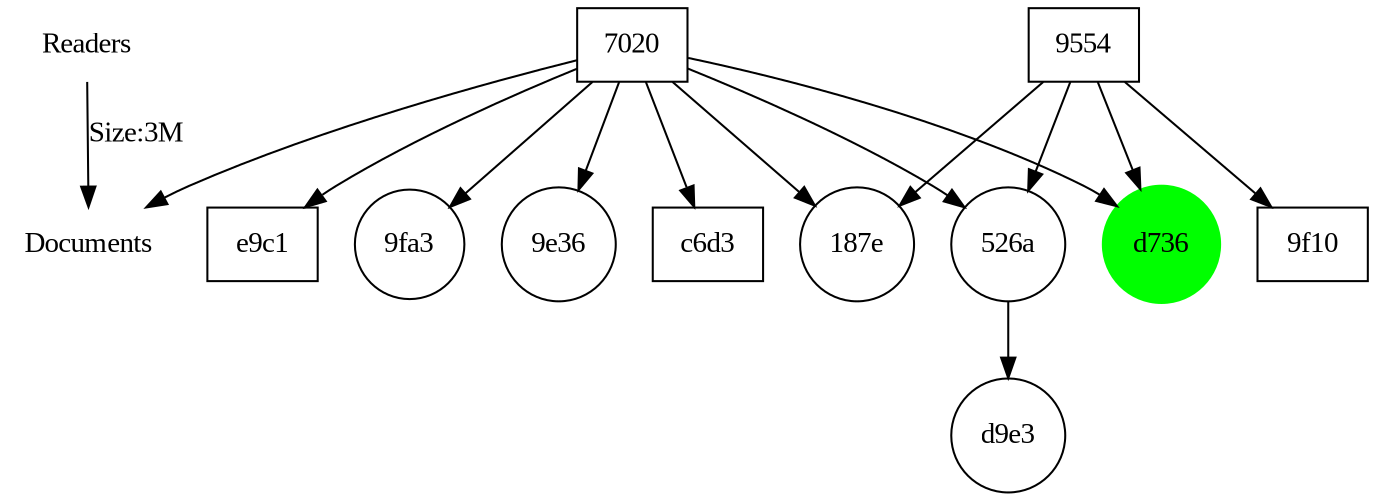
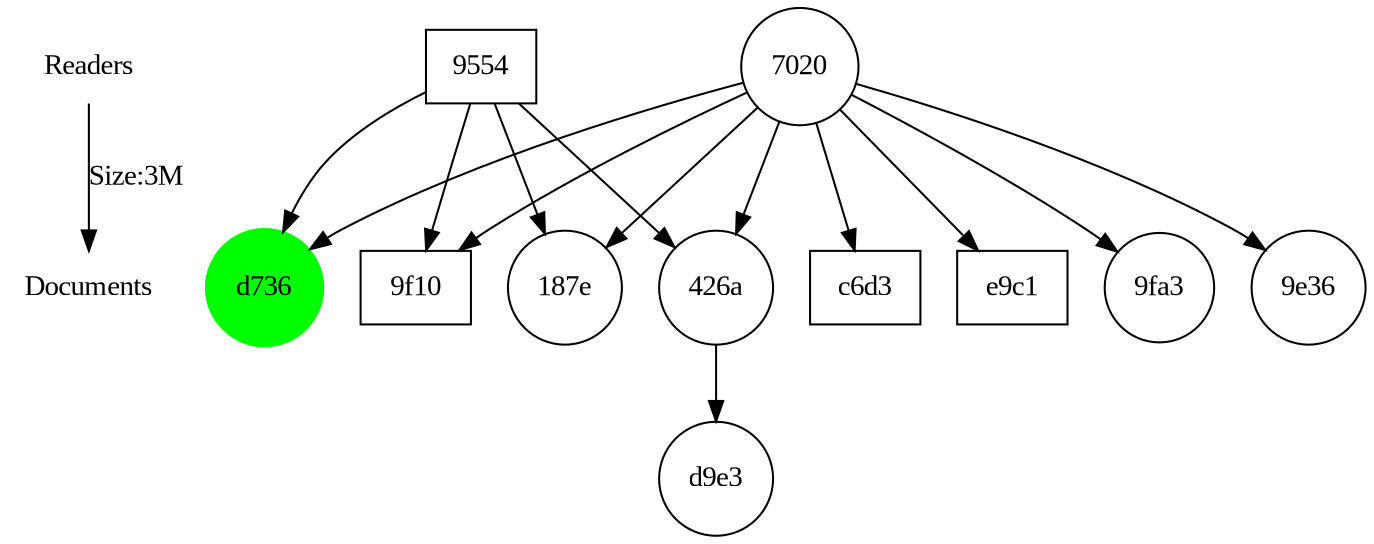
  digraph {
    fontname="Liberation Serif"
    rankdir=TB
    node [fontname="Liberation Serif" shape=circle]
    edge [fontname="Liberation Serif"]
    n1 [label=Readers rank=readers shape=none]
    n2 [label=Documents rank=documents shape=none]
    n3 [label=9554 shape=box]
    n4 [color=green fillcolor=green label=d736 style=filled]
    n5 [label="9f10" shape=box]
    n6 [label="187e"]
-   n7 [label="526a"]
+   n7 [label="426a"]
    n8 [label=d9e3]
-   n9 [label=7020 shape=box]
+   n9 [label=7020]
    n10 [label=c6d3 shape=box]
    n11 [label=e9c1 shape=box]
    n12 [label="9fa3"]
    n13 [label="9e36"]
    n1 -> n2 [label="Size:3M"]
    n3 -> n4
    n3 -> n5
    n3 -> n6
    n3 -> n7
    n7 -> n8
    n9 -> n4
-   n9 -> n2
+   n9 -> n5
    n9 -> n6
    n9 -> n7
    n9 -> n10
    n9 -> n11
    n9 -> n12
    n9 -> n13
  }
